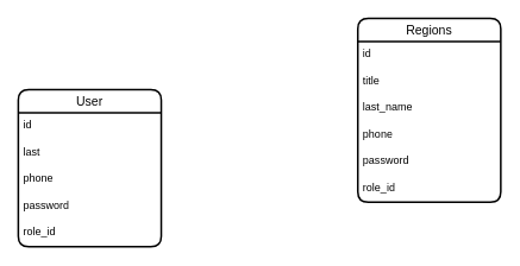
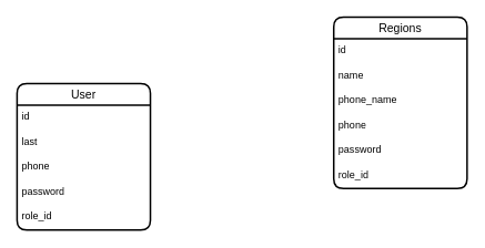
  <mxCell id="0" />
  <mxCell id="1" parent="0" />
  <mxCell id="2" value="User" style="swimlane;fontStyle=0;childLayout=stackLayout;horizontal=1;startSize=26;horizontalStack=0;resizeParent=1;resizeParentMax=0;resizeLast=0;collapsible=1;marginBottom=0;align=center;fontSize=14;strokeWidth=2;rounded=1;shadow=0;glass=0;swimlaneLine=1;" vertex="1" parent="1"><mxGeometry x="20" y="100" width="160" height="176" as="geometry" /></mxCell>
  <mxCell id="3" value="id" style="text;strokeColor=none;fillColor=none;spacingLeft=4;spacingRight=4;overflow=hidden;rotatable=0;points=[[0,0.5],[1,0.5]];portConstraint=eastwest;fontSize=12;whiteSpace=wrap;html=1;" vertex="1" parent="2"><mxGeometry y="26" width="160" height="30" as="geometry" /></mxCell>
  <mxCell id="4" value="last" style="text;strokeColor=none;fillColor=none;spacingLeft=4;spacingRight=4;overflow=hidden;rotatable=0;points=[[0,0.5],[1,0.5]];portConstraint=eastwest;fontSize=12;whiteSpace=wrap;html=1;" vertex="1" parent="2"><mxGeometry y="56" width="160" height="30" as="geometry" /></mxCell>
  <mxCell id="5" value="phone" style="text;strokeColor=none;fillColor=none;spacingLeft=4;spacingRight=4;overflow=hidden;rotatable=0;points=[[0,0.5],[1,0.5]];portConstraint=eastwest;fontSize=12;whiteSpace=wrap;html=1;" vertex="1" parent="2"><mxGeometry y="86" width="160" height="30" as="geometry" /></mxCell>
  <mxCell id="6" value="password" style="text;strokeColor=none;fillColor=none;spacingLeft=4;spacingRight=4;overflow=hidden;rotatable=0;points=[[0,0.5],[1,0.5]];portConstraint=eastwest;fontSize=12;whiteSpace=wrap;html=1;" vertex="1" parent="2"><mxGeometry y="116" width="160" height="30" as="geometry" /></mxCell>
  <mxCell id="7" value="role_id" style="text;strokeColor=none;fillColor=none;spacingLeft=4;spacingRight=4;overflow=hidden;rotatable=0;points=[[0,0.5],[1,0.5]];portConstraint=eastwest;fontSize=12;whiteSpace=wrap;html=1;" vertex="1" parent="2"><mxGeometry y="146" width="160" height="30" as="geometry" /></mxCell>
  <mxCell id="8" value="Regions" style="swimlane;fontStyle=0;childLayout=stackLayout;horizontal=1;startSize=26;horizontalStack=0;resizeParent=1;resizeParentMax=0;resizeLast=0;collapsible=1;marginBottom=0;align=center;fontSize=14;strokeWidth=2;rounded=1;shadow=0;glass=0;swimlaneLine=1;" vertex="1" parent="1"><mxGeometry x="400" y="20" width="160" height="206" as="geometry" /></mxCell>
  <mxCell id="9" value="id" style="text;strokeColor=none;fillColor=none;spacingLeft=4;spacingRight=4;overflow=hidden;rotatable=0;points=[[0,0.5],[1,0.5]];portConstraint=eastwest;fontSize=12;whiteSpace=wrap;html=1;" vertex="1" parent="8"><mxGeometry y="26" width="160" height="30" as="geometry" /></mxCell>
- <mxCell id="10" value="title" style="text;strokeColor=none;fillColor=none;spacingLeft=4;spacingRight=4;overflow=hidden;rotatable=0;points=[[0,0.5],[1,0.5]];portConstraint=eastwest;fontSize=12;whiteSpace=wrap;html=1;" vertex="1" parent="8"><mxGeometry y="56" width="160" height="30" as="geometry" /></mxCell>
- <mxCell id="11" value="last_name" style="text;strokeColor=none;fillColor=none;spacingLeft=4;spacingRight=4;overflow=hidden;rotatable=0;points=[[0,0.5],[1,0.5]];portConstraint=eastwest;fontSize=12;whiteSpace=wrap;html=1;" vertex="1" parent="8"><mxGeometry y="86" width="160" height="30" as="geometry" /></mxCell>
+ <mxCell id="10" value="name" style="text;strokeColor=none;fillColor=none;spacingLeft=4;spacingRight=4;overflow=hidden;rotatable=0;points=[[0,0.5],[1,0.5]];portConstraint=eastwest;fontSize=12;whiteSpace=wrap;html=1;" vertex="1" parent="8"><mxGeometry y="56" width="160" height="30" as="geometry" /></mxCell>
+ <mxCell id="11" value="phone_name" style="text;strokeColor=none;fillColor=none;spacingLeft=4;spacingRight=4;overflow=hidden;rotatable=0;points=[[0,0.5],[1,0.5]];portConstraint=eastwest;fontSize=12;whiteSpace=wrap;html=1;" vertex="1" parent="8"><mxGeometry y="86" width="160" height="30" as="geometry" /></mxCell>
  <mxCell id="12" value="phone" style="text;strokeColor=none;fillColor=none;spacingLeft=4;spacingRight=4;overflow=hidden;rotatable=0;points=[[0,0.5],[1,0.5]];portConstraint=eastwest;fontSize=12;whiteSpace=wrap;html=1;" vertex="1" parent="8"><mxGeometry y="116" width="160" height="30" as="geometry" /></mxCell>
  <mxCell id="13" value="password" style="text;strokeColor=none;fillColor=none;spacingLeft=4;spacingRight=4;overflow=hidden;rotatable=0;points=[[0,0.5],[1,0.5]];portConstraint=eastwest;fontSize=12;whiteSpace=wrap;html=1;" vertex="1" parent="8"><mxGeometry y="146" width="160" height="30" as="geometry" /></mxCell>
  <mxCell id="14" value="role_id" style="text;strokeColor=none;fillColor=none;spacingLeft=4;spacingRight=4;overflow=hidden;rotatable=0;points=[[0,0.5],[1,0.5]];portConstraint=eastwest;fontSize=12;whiteSpace=wrap;html=1;" vertex="1" parent="8"><mxGeometry y="176" width="160" height="30" as="geometry" /></mxCell>
